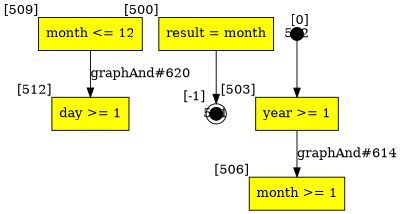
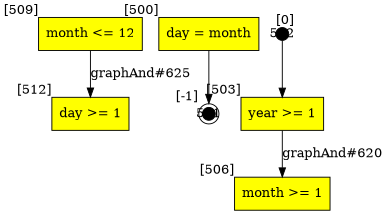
  digraph {
    node [fillcolor=yellow shape=box style=filled]
    n1 [label="day >= 1" xlabel="[512]"]
-   n2 [label="result = month" xlabel="[500]"]
+   n2 [label="day = month" xlabel="[500]"]
    501 [fillcolor=black fixedsize=true height=.2 shape=doublecircle width=.2 xlabel="[-1]"]
    502 [fillcolor=black fixedsize=true height=.2 shape=circle width=.2 xlabel="[0]"]
    n5 [label="year >= 1" xlabel="[503]"]
    n6 [label="month >= 1" xlabel="[506]"]
    n7 [label="month <= 12" xlabel="[509]"]
    n2 -> 501
    502 -> n5
-   n5 -> n6 [label="graphAnd#614"]
-   n7 -> n1 [label="graphAnd#620"]
+   n5 -> n6 [label="graphAnd#620"]
+   n7 -> n1 [label="graphAnd#625"]
  }
